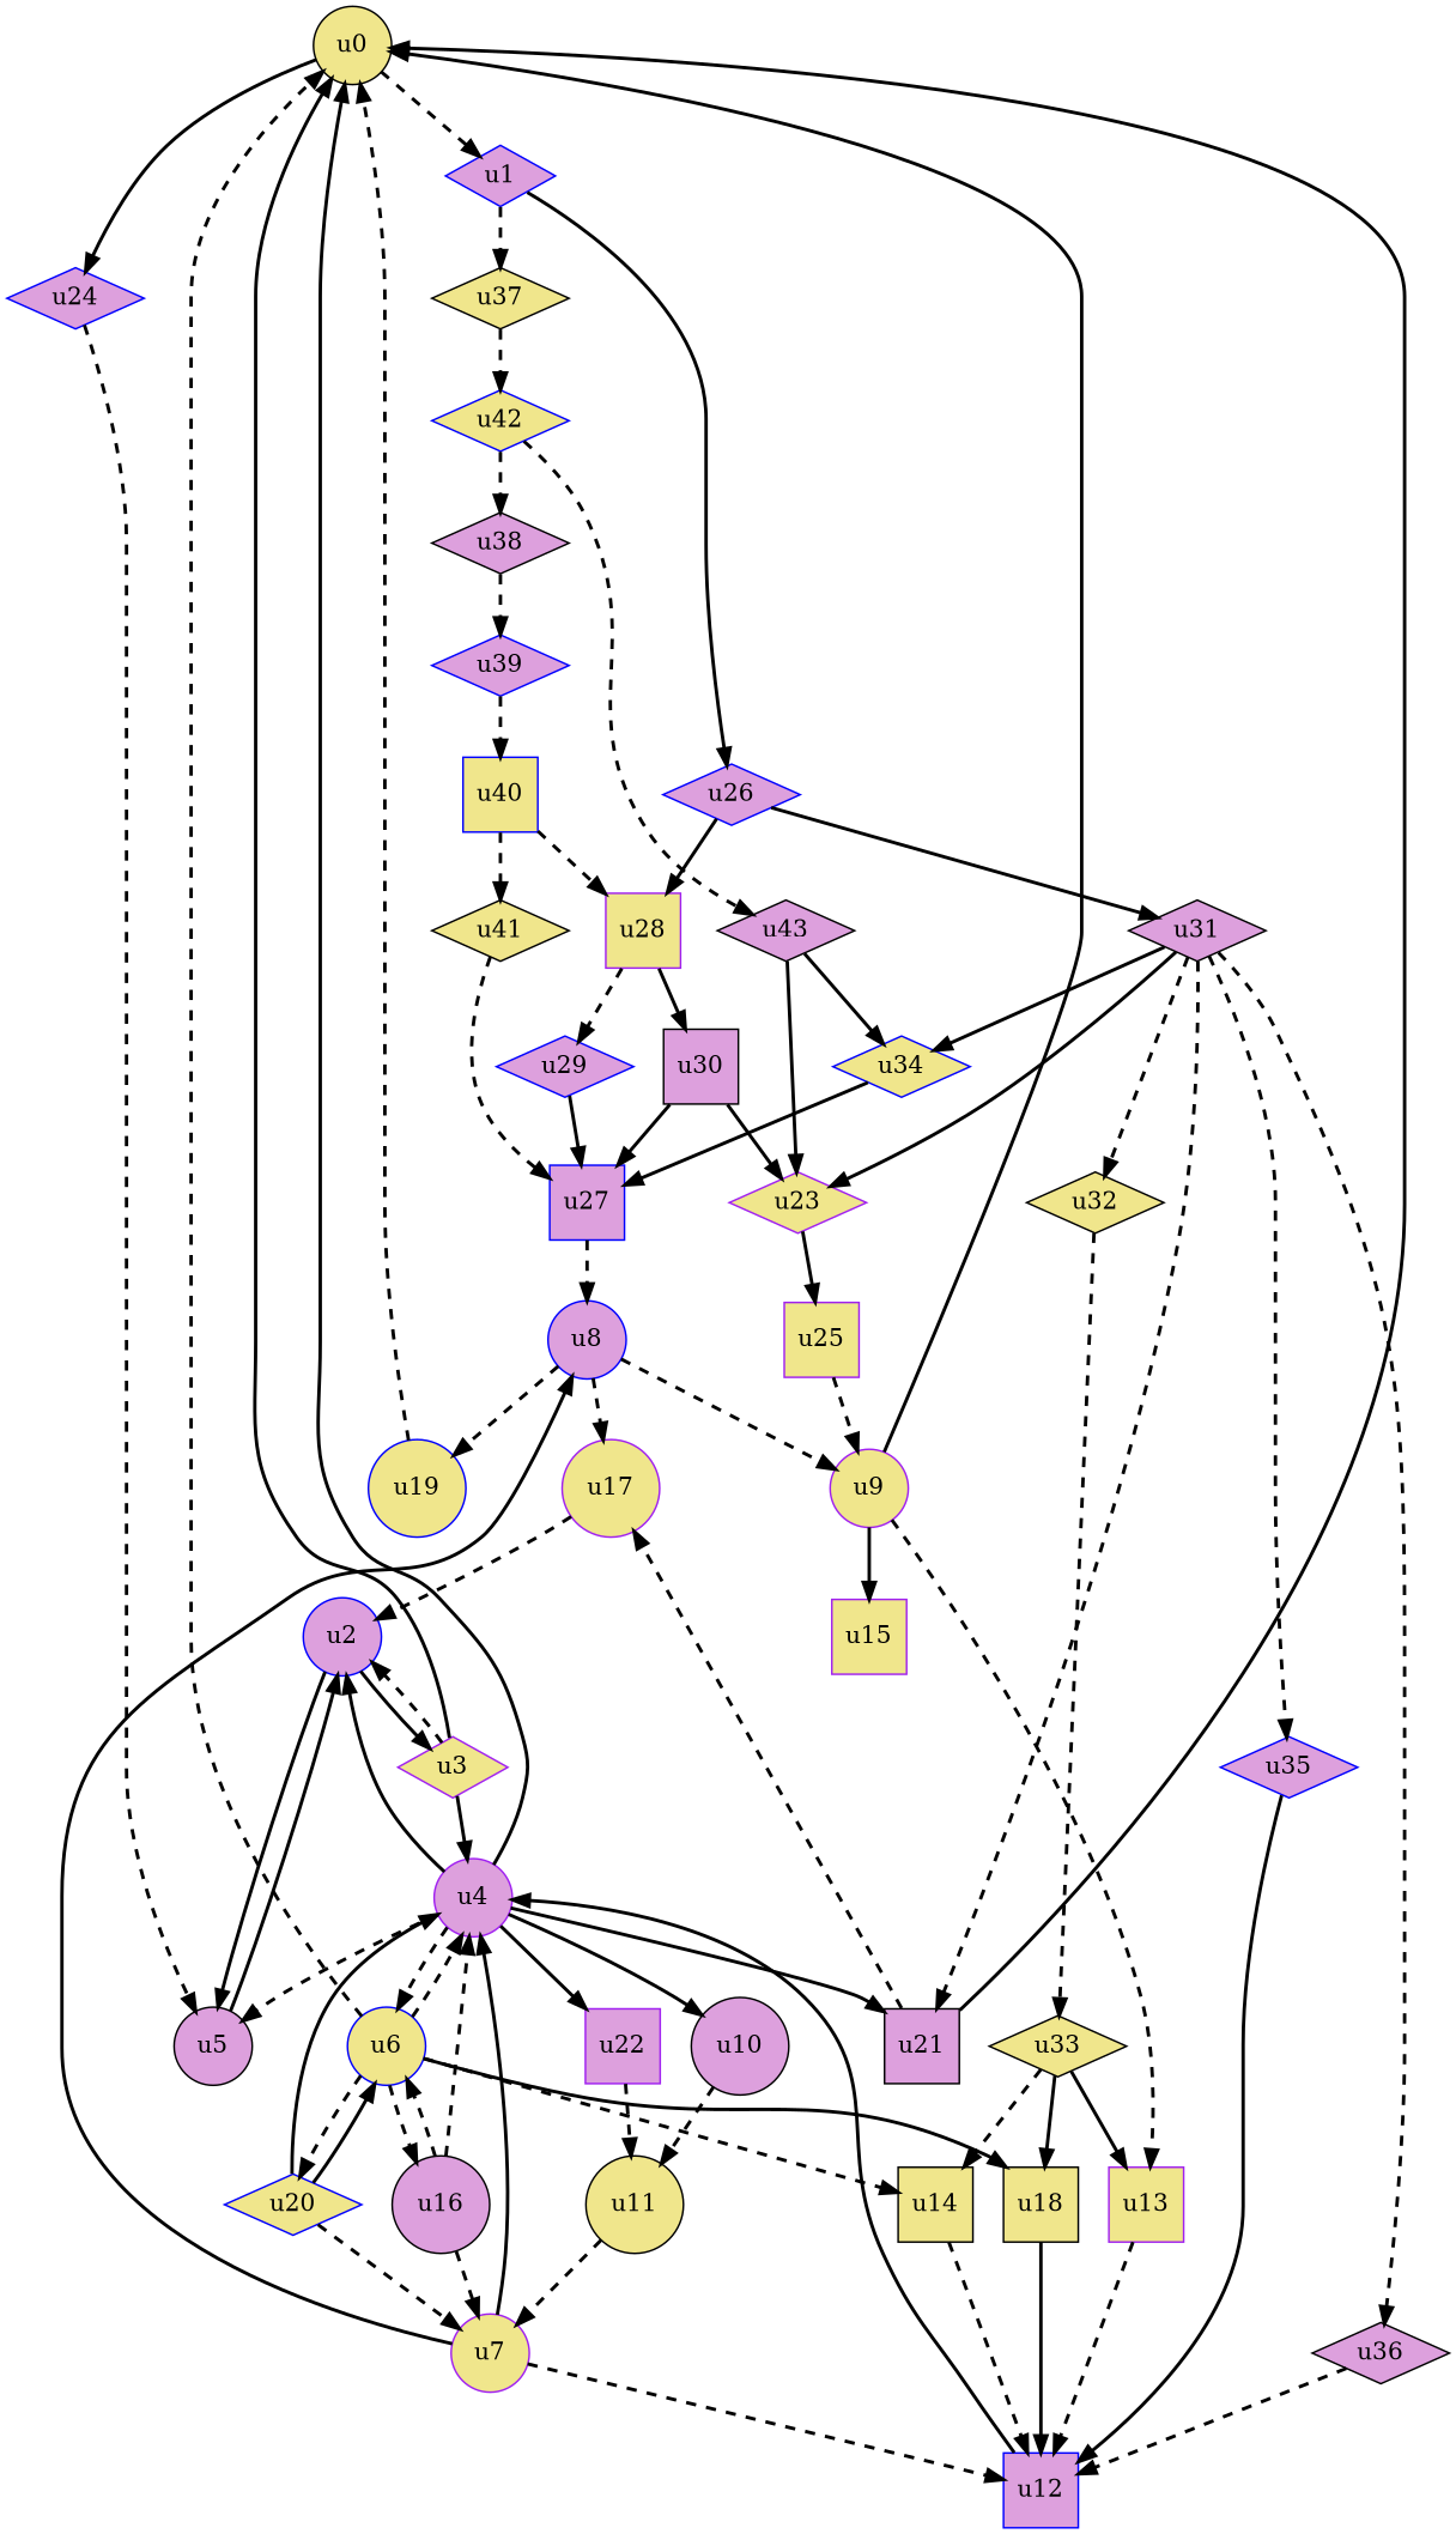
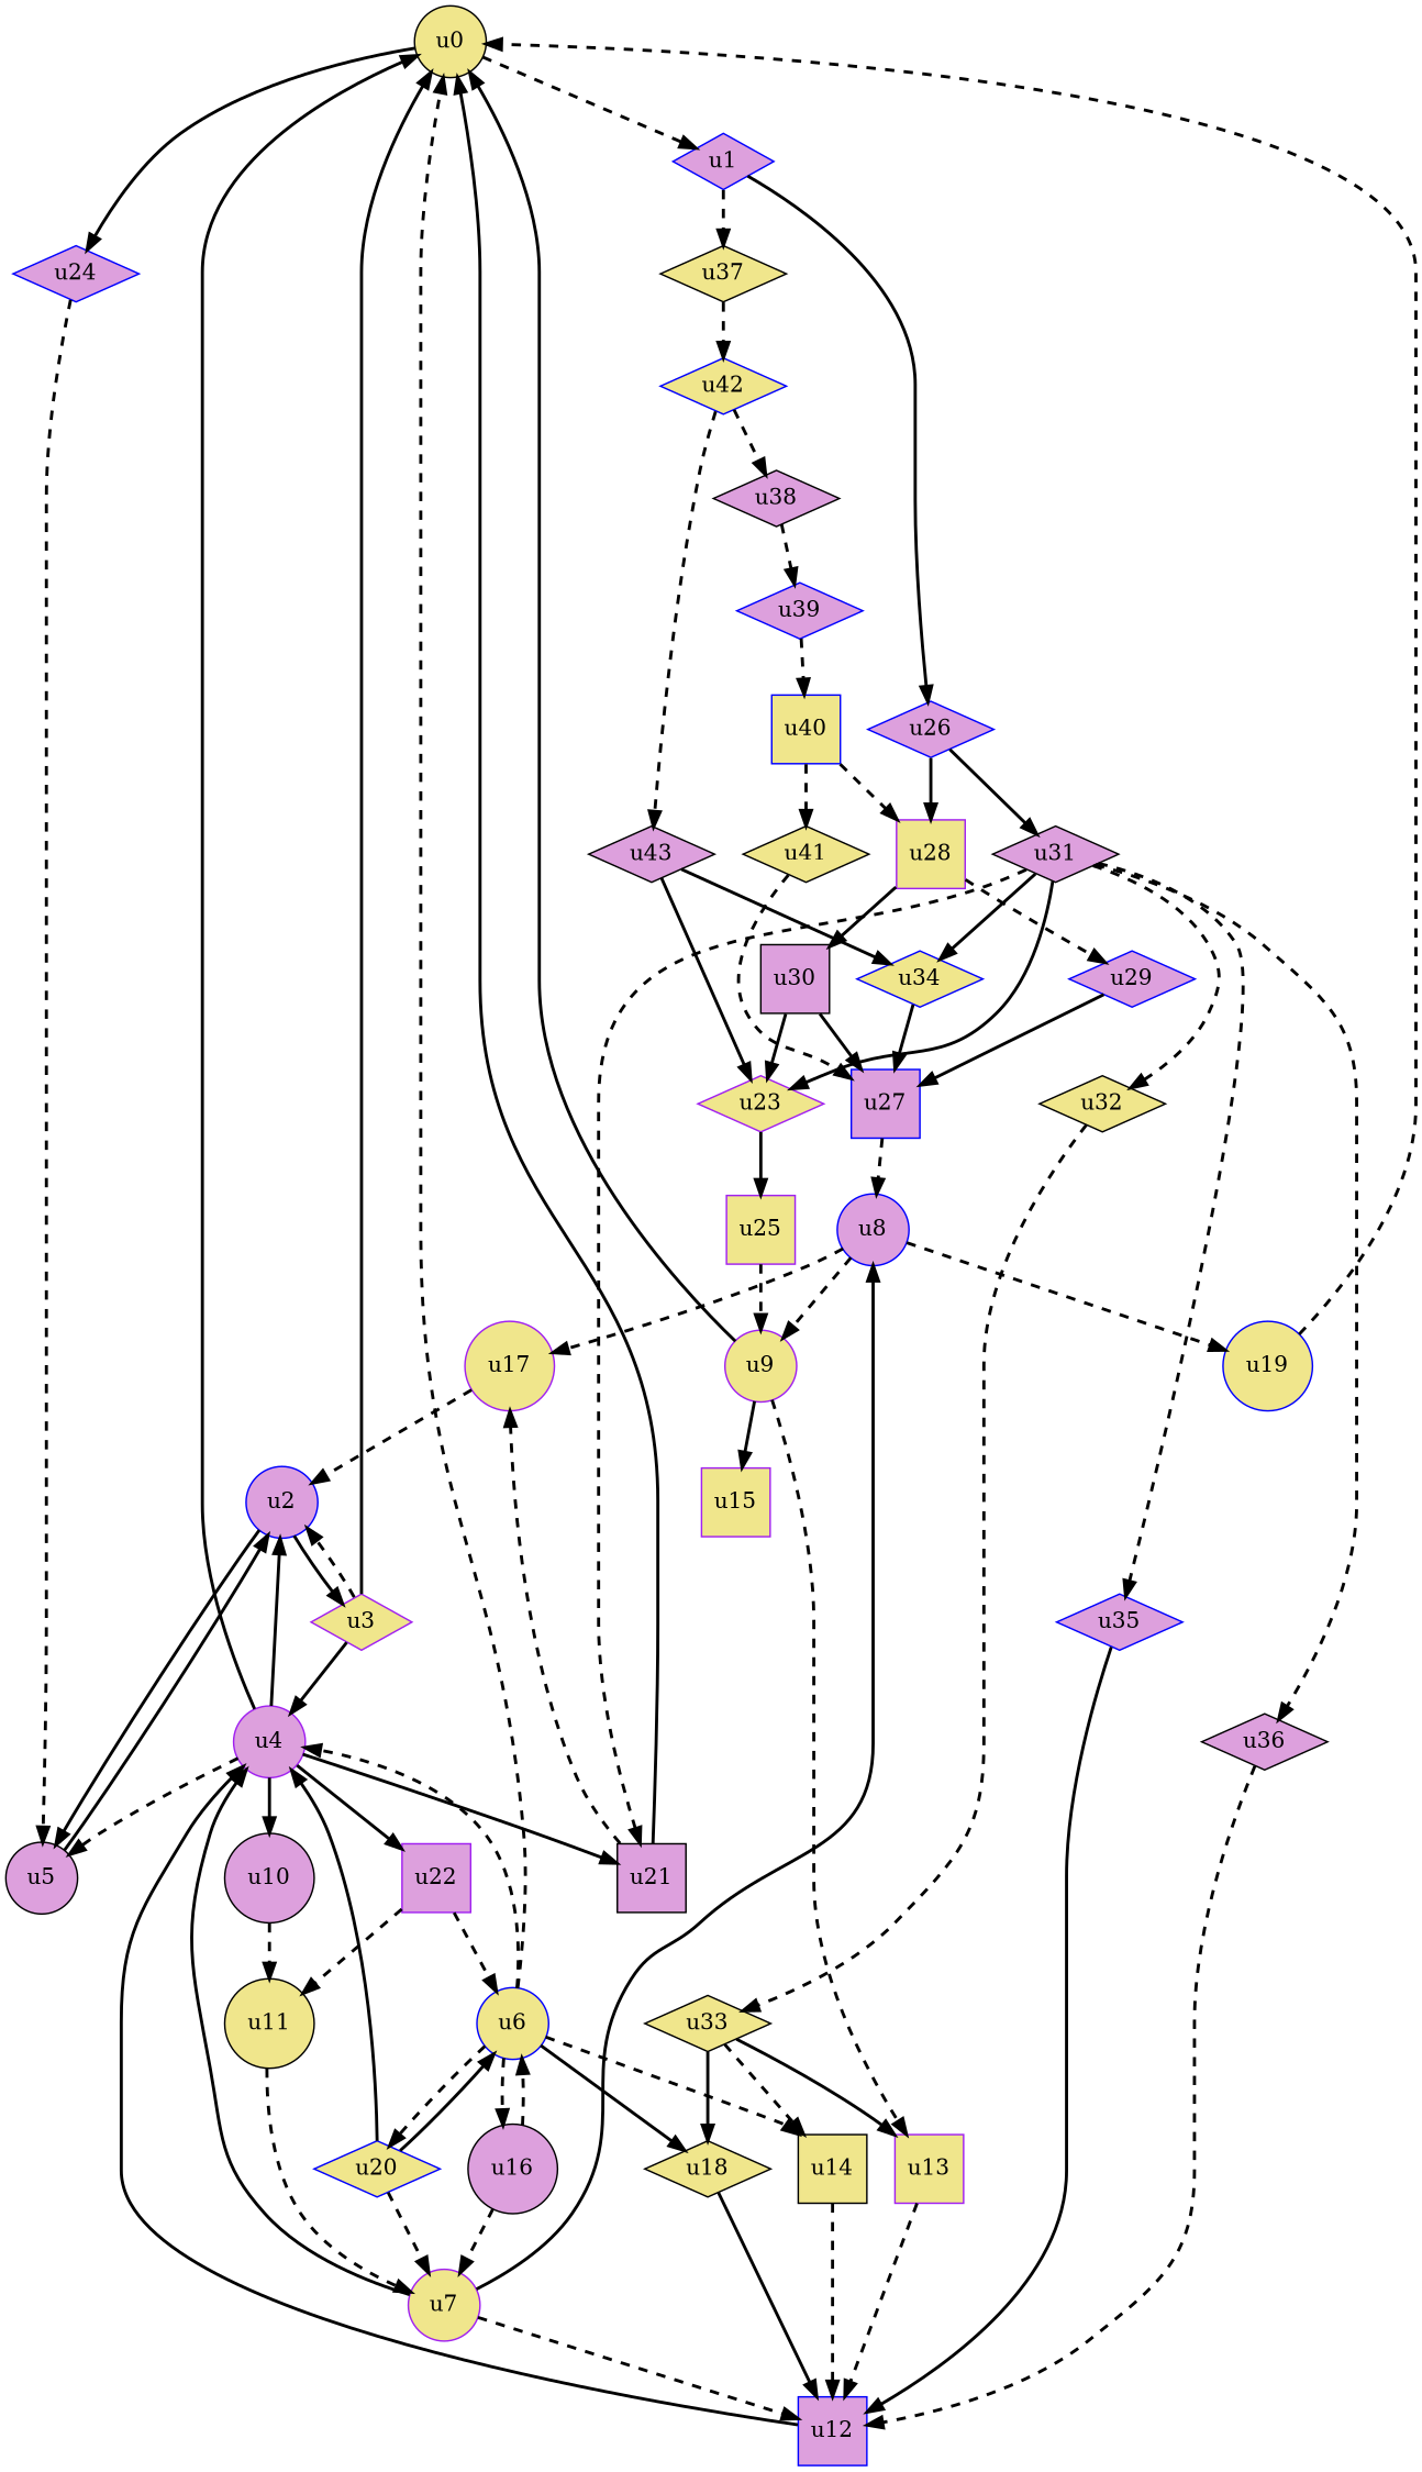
  digraph {
    node [color=black fillcolor=khaki penwidth=1 shape=diamond style=filled]
    edge [penwidth=2 style=dashed]
    u0 [shape=circle]
    u1 [color=blue fillcolor=plum]
    u24 [color=blue fillcolor=plum]
    u26 [color=blue fillcolor=plum]
    u37
    u5 [fillcolor=plum shape=circle]
    u28 [color=purple shape=square]
    u31 [fillcolor=plum]
    u42 [color=blue]
    u2 [color=blue fillcolor=plum shape=circle]
    u3 [color=purple]
    u4 [color=purple fillcolor=plum shape=circle]
    u6 [color=blue shape=circle]
    u10 [fillcolor=plum shape=circle]
    u21 [fillcolor=plum shape=square]
    u22 [color=purple fillcolor=plum shape=square]
    u14 [shape=square]
    u16 [fillcolor=plum shape=circle]
-   u18 [shape=square]
+   u18
    u20 [color=blue]
    u11 [shape=circle]
    u17 [color=purple shape=circle]
    u12 [color=blue fillcolor=plum shape=square]
    u7 [color=purple shape=circle]
    u8 [color=blue fillcolor=plum shape=circle]
    u9 [color=purple shape=circle]
    u19 [color=blue shape=circle]
    u13 [color=purple shape=square]
    u15 [color=purple shape=square]
    u25 [color=purple shape=square]
    u23 [color=purple]
    u29 [color=blue fillcolor=plum]
    u30 [fillcolor=plum shape=square]
    u32
    u34 [color=blue]
    u35 [color=blue fillcolor=plum]
    u36 [fillcolor=plum]
    u27 [color=blue fillcolor=plum shape=square]
    u33
    u38 [fillcolor=plum]
    u43 [fillcolor=plum]
    u39 [color=blue fillcolor=plum]
    u40 [color=blue shape=square]
    u41
    u0 -> u1
    u0 -> u24 [style=solid]
    u1 -> u26 [style=solid]
    u1 -> u37
    u24 -> u5
    u26 -> u28 [style=solid]
    u26 -> u31 [style=solid]
    u37 -> u42
    u5 -> u2 [style=solid]
    u28 -> u29
    u28 -> u30 [style=solid]
    u31 -> u21
    u31 -> u23 [style=solid]
    u31 -> u32
    u31 -> u34 [style=solid]
    u31 -> u35
    u31 -> u36
    u42 -> u38
    u42 -> u43
    u2 -> u5 [style=solid]
    u2 -> u3 [style=solid]
    u3 -> u0 [style=solid]
    u3 -> u2
    u3 -> u4 [style=solid]
    u4 -> u0 [style=solid]
    u4 -> u5
    u4 -> u2 [style=solid]
-   u4 -> u6
+   u22 -> u6
    u4 -> u10 [style=solid]
    u4 -> u21 [style=solid]
    u4 -> u22 [style=solid]
    u6 -> u0
    u6 -> u4
    u6 -> u14
    u6 -> u16
    u6 -> u18 [style=solid]
    u6 -> u20
    u10 -> u11
    u21 -> u0 [style=solid]
    u21 -> u17
    u22 -> u11
    u14 -> u12
-   u16 -> u4
    u16 -> u6
    u16 -> u7
    u18 -> u12 [style=solid]
    u20 -> u4 [style=solid]
    u20 -> u6 [style=solid]
    u20 -> u7
    u11 -> u7
    u17 -> u2
    u12 -> u4 [style=solid]
    u7 -> u4 [style=solid]
    u7 -> u12
    u7 -> u8 [style=solid]
    u8 -> u17
    u8 -> u9
    u8 -> u19
    u9 -> u0 [style=solid]
    u9 -> u13
    u9 -> u15 [style=solid]
    u19 -> u0
    u13 -> u12
    u25 -> u9
    u23 -> u25 [style=solid]
    u29 -> u27 [style=solid]
    u30 -> u23 [style=solid]
    u30 -> u27 [style=solid]
    u32 -> u33
    u34 -> u27 [style=solid]
    u35 -> u12 [style=solid]
    u36 -> u12
    u27 -> u8
    u33 -> u14
    u33 -> u18 [style=solid]
    u33 -> u13 [style=solid]
    u38 -> u39
    u43 -> u23 [style=solid]
    u43 -> u34 [style=solid]
    u39 -> u40
    u40 -> u28
    u40 -> u41
    u41 -> u27
  }
